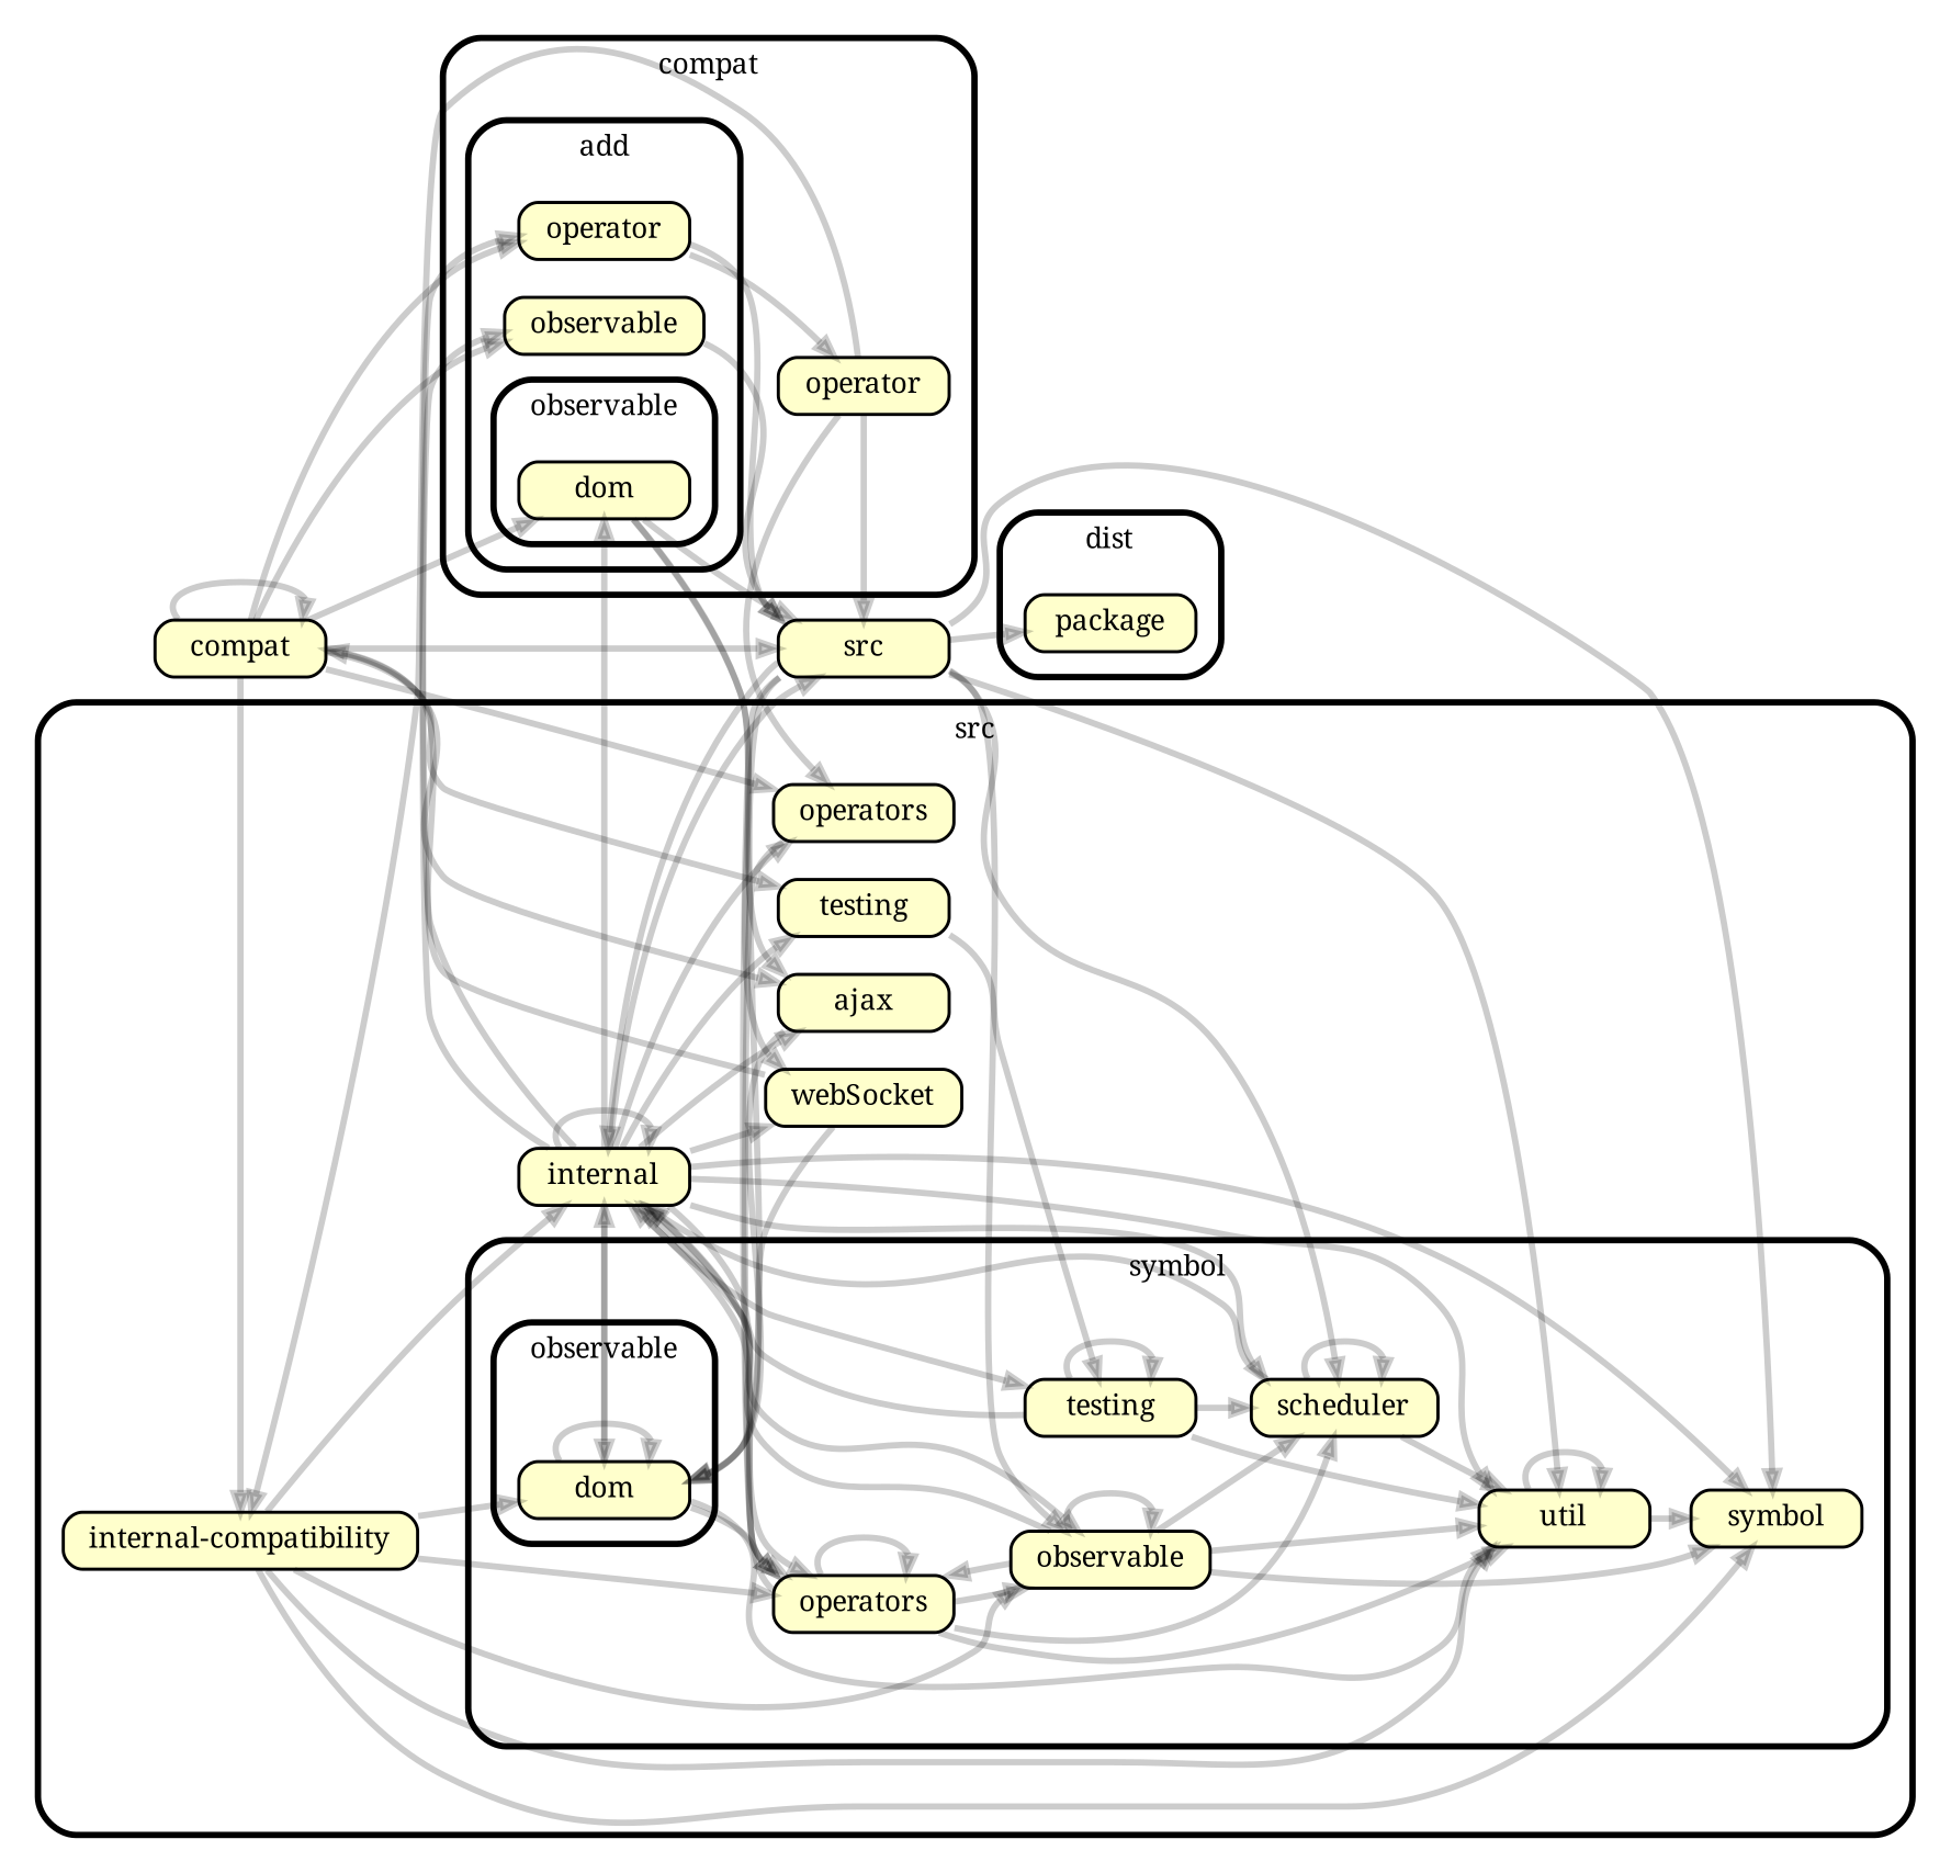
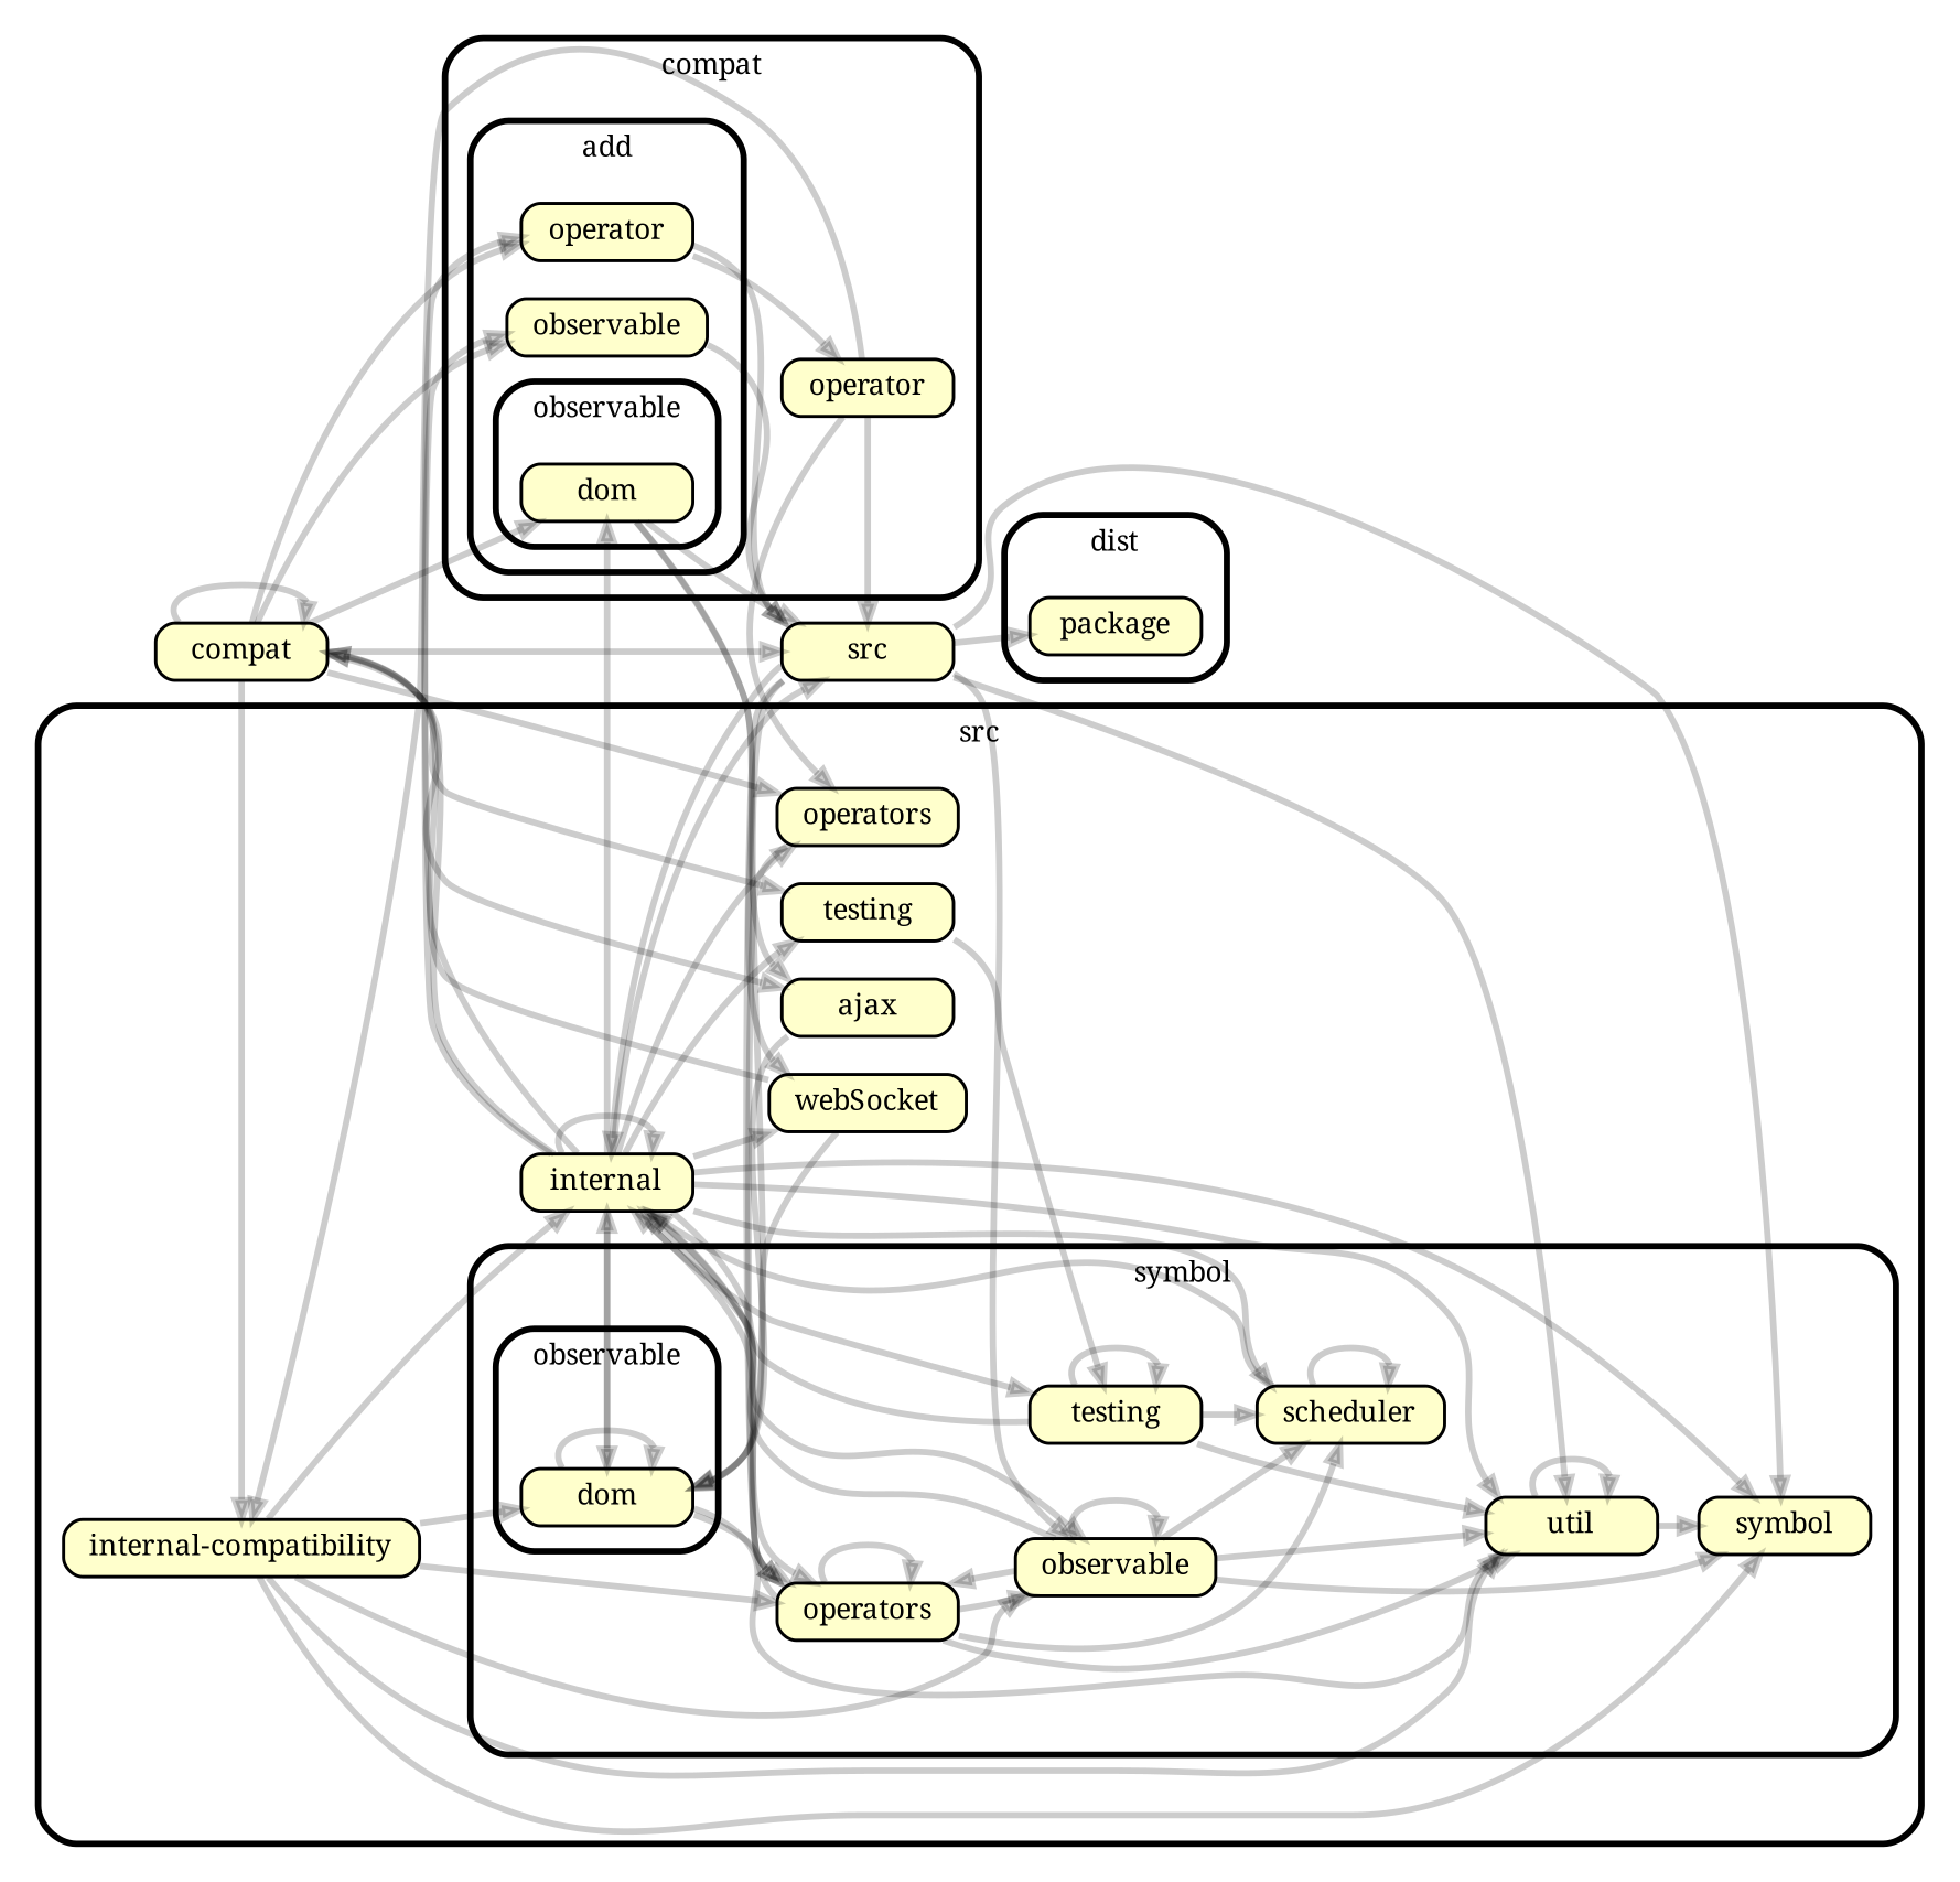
  strict digraph {
    compound=true
    fillcolor="#ffffff"
    fontname="Noto Serif"
    fontsize=9
    nodesep=0.16
    ordering=out
    rankdir=LR
    ranksep=0.18
    splines=true
    style="rounded,bold,filled"
    node [color=black fillcolor="#ffffcc" fontcolor=black fontname="Noto Serif" fontsize=9 shape=box style="rounded, filled"]
    edge [arrowhead=normal arrowsize=0.6 color="#00000033" fontname="Noto Serif" fontsize=9 penwidth=2.0]
    n1 [height=0.2 label=dom]
    n2 [height=0.2 label=observable]
    n3 [height=0.2 label=operator]
    n4 [height=0.2 label=operator]
    n5 [height=0.2 label=package]
    n6 [height=0.2 label=dom]
    n7 [height=0.2 label=observable]
    n8 [height=0.2 label=operators]
    n9 [height=0.2 label=scheduler]
    n10 [height=0.2 label=symbol]
    n11 [height=0.2 label=util]
    n12 [height=0.2 label=testing]
    n13 [height=0.2 label=ajax]
    n14 [height=0.2 label="internal-compatibility"]
    n15 [height=0.2 label=operators]
    n16 [height=0.2 label=testing]
    n17 [height=0.2 label=webSocket]
    n18 [height=0.2 label=internal]
    n19 [height=0.2 label=src]
    n20 [height=0.2 label=compat]
    subgraph cluster_1 {
      label=compat
      n4
      subgraph cluster_2 {
        label=add
        n2
        n3
        subgraph cluster_3 {
          label=observable
          n1
        }
      }
    }
    subgraph cluster_4 {
      label=dist
      n5
    }
    subgraph cluster_5 {
      label=src
      n13
      n14
      n15
      n16
      n17
      n18
      subgraph cluster_6 {
        label=symbol
        n7
        n8
        n9
        n10
        n11
        n12
        subgraph cluster_7 {
          label=observable
          n6
        }
      }
    }
    n1 -> n13
    n1 -> n17
    n1 -> n19
    n2 -> n19
    n3 -> n4
    n3 -> n19
    n4 -> n14
    n4 -> n15
    n4 -> n19
    n6 -> n6
    n6 -> n8
    n6 -> n11
    n6 -> n18
    n7 -> n7
    n7 -> n8
    n7 -> n9
    n7 -> n10
    n7 -> n11
    n7 -> n18
    n8 -> n7
    n8 -> n8
    n8 -> n9
    n8 -> n11
    n8 -> n18
    n9 -> n9
-   n9 -> n11
    n9 -> n18
    n11 -> n10
    n11 -> n11
    n12 -> n9
    n12 -> n11
    n12 -> n12
    n12 -> n18
    n13 -> n6
    n14 -> n6
    n14 -> n7
    n14 -> n8
    n14 -> n10
    n14 -> n11
    n14 -> n18
    n15 -> n8
    n16 -> n12
    n17 -> n6
    n17 -> n20
    n18 -> n1
    n18 -> n2
    n18 -> n3
    n18 -> n6
    n18 -> n7
    n18 -> n8
    n18 -> n9
    n18 -> n10
    n18 -> n11
    n18 -> n12
-   n18 -> n13
+   n18 -> n20
    n18 -> n15
    n18 -> n16
    n18 -> n17
    n18 -> n18
    n18 -> n19
    n19 -> n5
    n19 -> n6
    n19 -> n7
    n19 -> n8
-   n19 -> n9
    n19 -> n10
    n19 -> n11
    n19 -> n18
    n20 -> n1
    n20 -> n2
    n20 -> n3
    n20 -> n13
    n20 -> n14
    n20 -> n15
    n20 -> n16
    n20 -> n19
    n20 -> n20
  }
